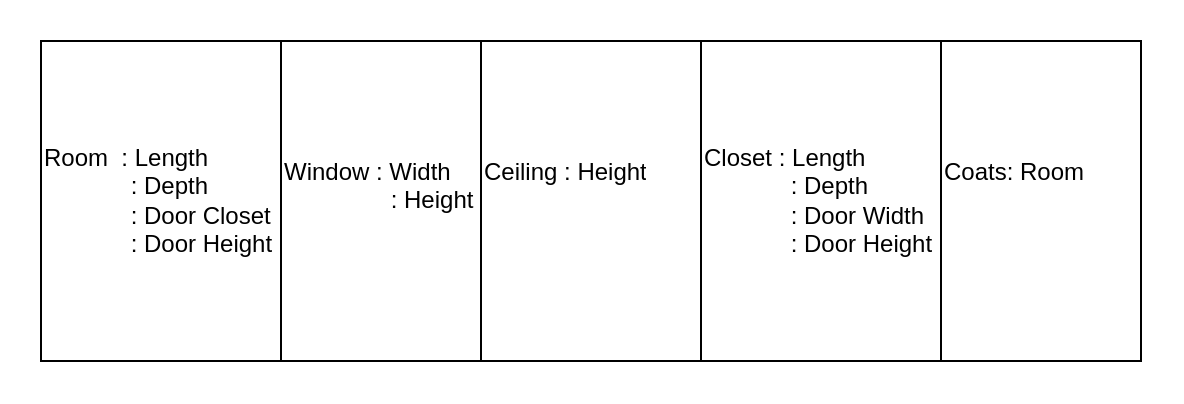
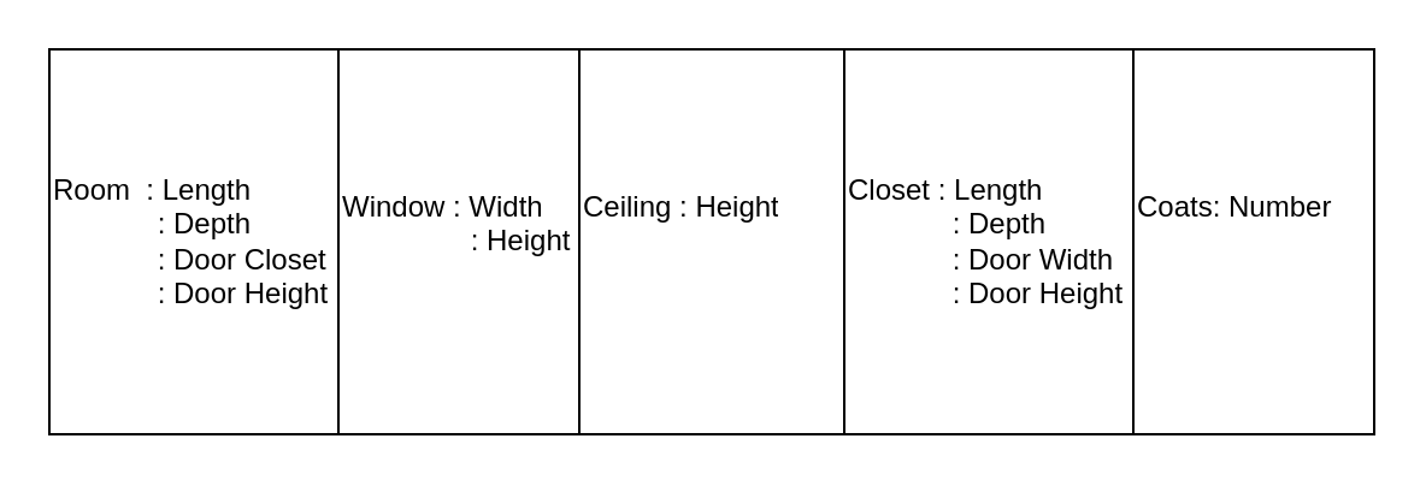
  <mxCell id="0" />
  <mxCell id="1" parent="0" />
  <mxCell id="2" value="" style="shape=table;startSize=0;container=1;collapsible=0;childLayout=tableLayout;" vertex="1" parent="1"><mxGeometry x="20" y="20" width="550" height="160" as="geometry" /></mxCell>
  <mxCell id="3" value="" style="shape=tableRow;horizontal=0;startSize=0;swimlaneHead=0;swimlaneBody=0;strokeColor=inherit;top=0;left=0;bottom=0;right=0;collapsible=0;dropTarget=0;fillColor=none;points=[[0,0.5],[1,0.5]];portConstraint=eastwest;" vertex="1" parent="2"><mxGeometry width="550" height="160" as="geometry" /></mxCell>
  <mxCell id="4" value="&lt;div align=&quot;left&quot;&gt;Room&amp;nbsp; : Length&lt;/div&gt;&lt;div align=&quot;left&quot;&gt;&amp;nbsp;&amp;nbsp;&amp;nbsp;&amp;nbsp;&amp;nbsp;&amp;nbsp;&amp;nbsp;&amp;nbsp;&amp;nbsp;&amp;nbsp;&amp;nbsp;&amp;nbsp; : Depth&lt;br&gt;&lt;/div&gt;&lt;div align=&quot;left&quot;&gt;&amp;nbsp;&amp;nbsp;&amp;nbsp;&amp;nbsp;&amp;nbsp;&amp;nbsp;&amp;nbsp;&amp;nbsp;&amp;nbsp;&amp;nbsp;&amp;nbsp;&amp;nbsp; : Door Closet&lt;/div&gt;&lt;div align=&quot;left&quot;&gt;&amp;nbsp;&amp;nbsp;&amp;nbsp;&amp;nbsp;&amp;nbsp;&amp;nbsp;&amp;nbsp;&amp;nbsp;&amp;nbsp;&amp;nbsp;&amp;nbsp;&amp;nbsp; : Door Height&lt;br&gt;&lt;/div&gt;" style="shape=partialRectangle;html=1;whiteSpace=wrap;connectable=0;strokeColor=inherit;overflow=hidden;fillColor=none;top=0;left=0;bottom=0;right=0;pointerEvents=1;align=left;" vertex="1" parent="3"><mxGeometry width="120" height="160" as="geometry"><mxRectangle width="120" height="160" as="alternateBounds" /></mxGeometry></mxCell>
  <mxCell id="5" value="&lt;div align=&quot;left&quot;&gt;Window : Width&lt;/div&gt;&lt;div align=&quot;left&quot;&gt;&amp;nbsp;&amp;nbsp;&amp;nbsp;&amp;nbsp;&amp;nbsp;&amp;nbsp;&amp;nbsp;&amp;nbsp;&amp;nbsp;&amp;nbsp;&amp;nbsp;&amp;nbsp;&amp;nbsp;&amp;nbsp;&amp;nbsp; : Height&lt;br&gt;&lt;/div&gt;&lt;div align=&quot;left&quot;&gt;&lt;br&gt;&lt;/div&gt;" style="shape=partialRectangle;html=1;whiteSpace=wrap;connectable=0;strokeColor=inherit;overflow=hidden;fillColor=none;top=0;left=0;bottom=0;right=0;pointerEvents=1;align=left;" vertex="1" parent="3"><mxGeometry x="120" width="100" height="160" as="geometry"><mxRectangle width="100" height="160" as="alternateBounds" /></mxGeometry></mxCell>
  <mxCell id="6" value="&lt;div align=&quot;left&quot;&gt;Ceiling : Height&lt;br&gt;&lt;/div&gt;&lt;div align=&quot;left&quot;&gt;&lt;div&gt;&lt;br&gt;&lt;/div&gt;&lt;br&gt;&lt;/div&gt;" style="shape=partialRectangle;html=1;whiteSpace=wrap;connectable=0;strokeColor=inherit;overflow=hidden;fillColor=none;top=0;left=0;bottom=0;right=0;pointerEvents=1;align=left;" vertex="1" parent="3"><mxGeometry x="220" width="110" height="160" as="geometry"><mxRectangle width="110" height="160" as="alternateBounds" /></mxGeometry></mxCell>
  <mxCell id="7" value="&lt;div align=&quot;left&quot;&gt;Closet : Length&lt;/div&gt;&lt;div align=&quot;left&quot;&gt;&amp;nbsp;&amp;nbsp;&amp;nbsp;&amp;nbsp;&amp;nbsp;&amp;nbsp;&amp;nbsp;&amp;nbsp;&amp;nbsp;&amp;nbsp;&amp;nbsp;&amp;nbsp; : Depth&lt;br&gt;&lt;/div&gt;&lt;div align=&quot;left&quot;&gt;&amp;nbsp;&amp;nbsp;&amp;nbsp;&amp;nbsp;&amp;nbsp;&amp;nbsp;&amp;nbsp;&amp;nbsp;&amp;nbsp;&amp;nbsp;&amp;nbsp;&amp;nbsp; : Door Width&lt;/div&gt;&lt;div align=&quot;left&quot;&gt;&amp;nbsp;&amp;nbsp;&amp;nbsp;&amp;nbsp;&amp;nbsp;&amp;nbsp;&amp;nbsp;&amp;nbsp;&amp;nbsp;&amp;nbsp;&amp;nbsp;&amp;nbsp; : Door Height&lt;br&gt;&lt;/div&gt;" style="shape=partialRectangle;html=1;whiteSpace=wrap;connectable=0;strokeColor=inherit;overflow=hidden;fillColor=none;top=0;left=0;bottom=0;right=0;pointerEvents=1;align=left;" vertex="1" parent="3"><mxGeometry x="330" width="120" height="160" as="geometry"><mxRectangle width="120" height="160" as="alternateBounds" /></mxGeometry></mxCell>
- <mxCell id="8" value="&lt;div align=&quot;left&quot;&gt;&lt;br&gt;&lt;/div&gt;&lt;div align=&quot;left&quot;&gt;Coats: Room&lt;br&gt;&lt;/div&gt;&lt;div align=&quot;left&quot;&gt;&lt;div&gt;&lt;br&gt;&lt;/div&gt;&lt;br&gt;&lt;/div&gt;&lt;div align=&quot;left&quot;&gt;&lt;br&gt;&lt;/div&gt;" style="shape=partialRectangle;html=1;whiteSpace=wrap;connectable=0;strokeColor=inherit;overflow=hidden;fillColor=none;top=0;left=0;bottom=0;right=0;pointerEvents=1;align=left;" vertex="1" parent="3"><mxGeometry x="450" width="100" height="160" as="geometry"><mxRectangle width="100" height="160" as="alternateBounds" /></mxGeometry></mxCell>
+ <mxCell id="8" value="&lt;div align=&quot;left&quot;&gt;&lt;br&gt;&lt;/div&gt;&lt;div align=&quot;left&quot;&gt;Coats: Number&lt;br&gt;&lt;/div&gt;&lt;div align=&quot;left&quot;&gt;&lt;div&gt;&lt;br&gt;&lt;/div&gt;&lt;br&gt;&lt;/div&gt;&lt;div align=&quot;left&quot;&gt;&lt;br&gt;&lt;/div&gt;" style="shape=partialRectangle;html=1;whiteSpace=wrap;connectable=0;strokeColor=inherit;overflow=hidden;fillColor=none;top=0;left=0;bottom=0;right=0;pointerEvents=1;align=left;" vertex="1" parent="3"><mxGeometry x="450" width="100" height="160" as="geometry"><mxRectangle width="100" height="160" as="alternateBounds" /></mxGeometry></mxCell>
